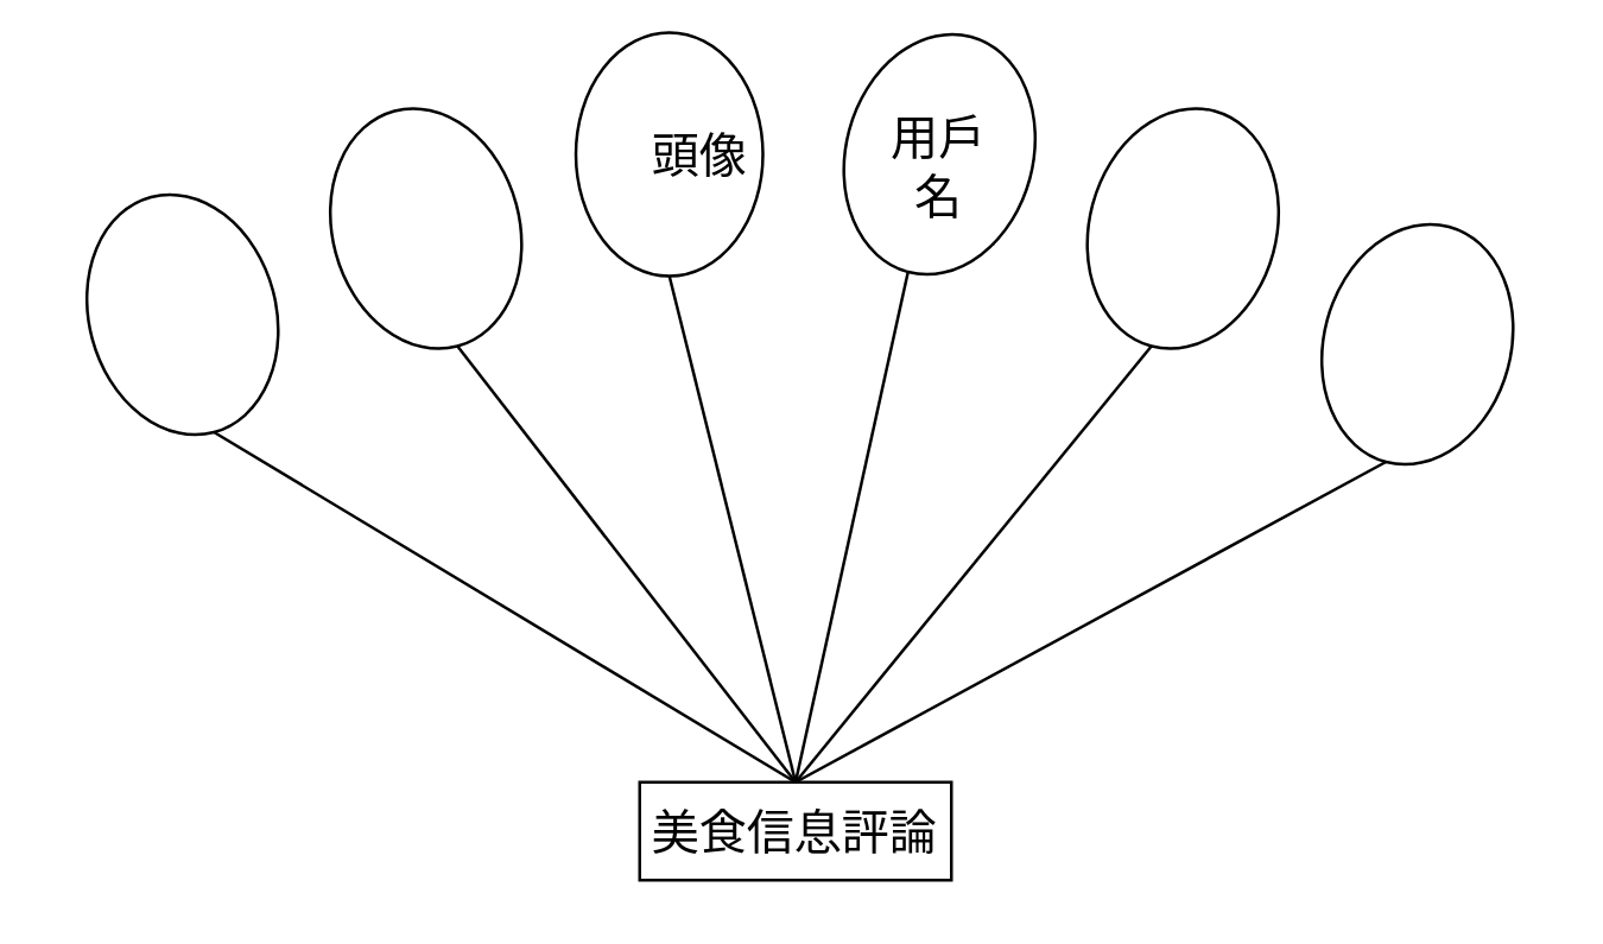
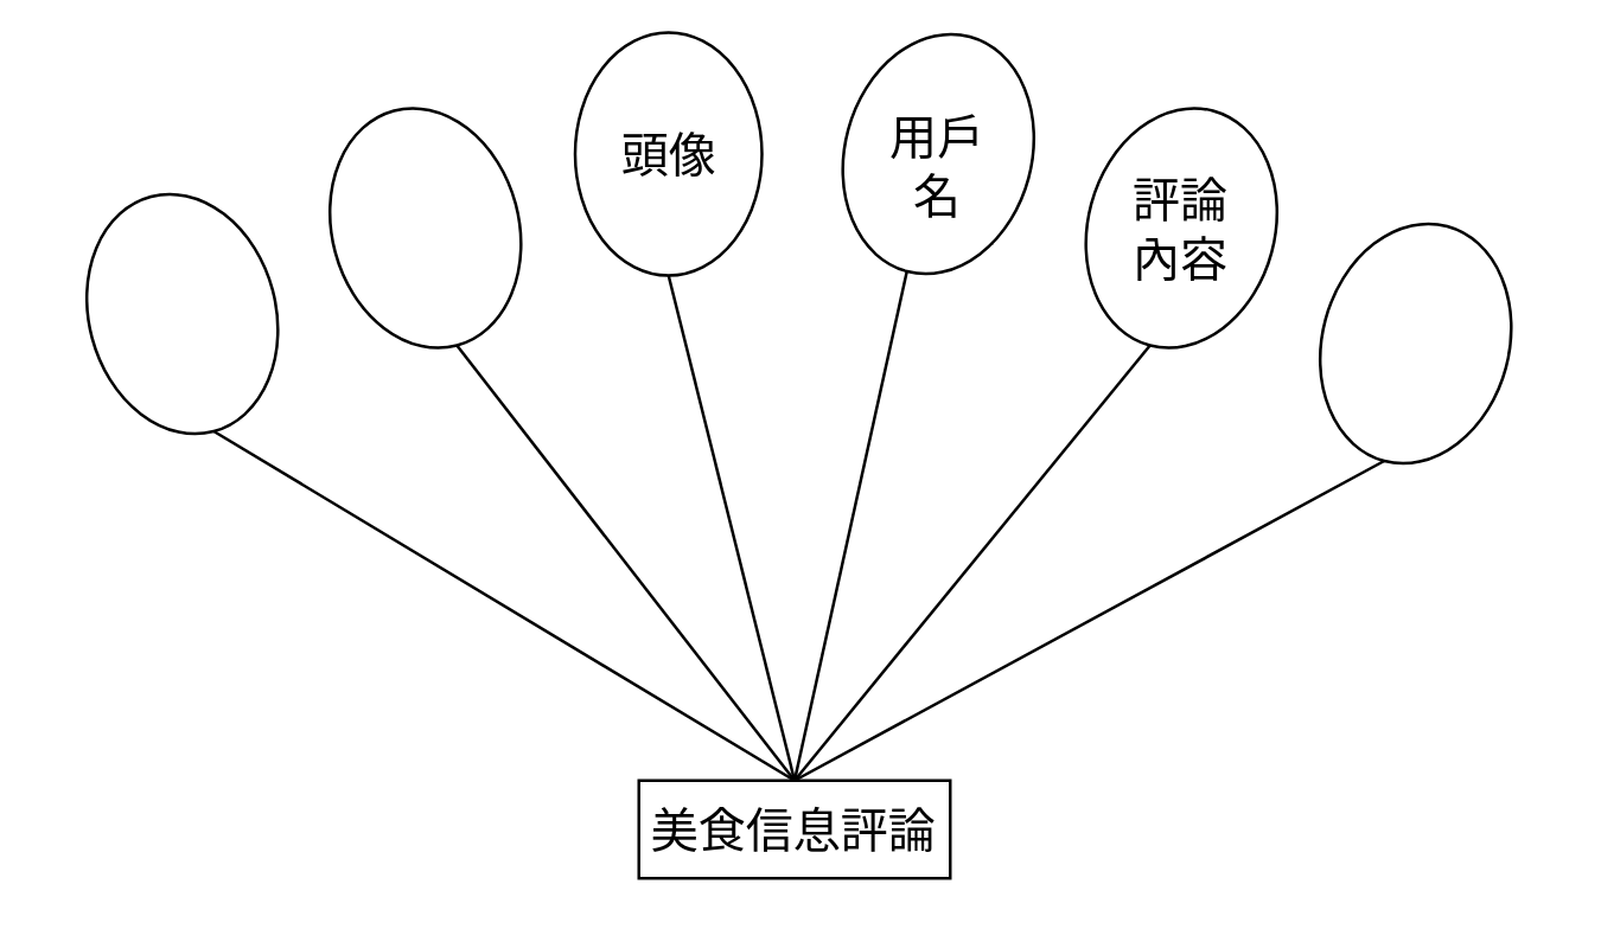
  <mxCell id="0" />
  <mxCell id="1" parent="0" />
  <mxCell id="2" value="美食信息評論" style="whiteSpace=wrap;html=1;fontSize=16;arcSize=23;rounded=0;" vertex="1" parent="1"><mxGeometry x="215" y="263" width="105" height="33" as="geometry" /></mxCell>
  <mxCell id="3" value="" style="ellipse;whiteSpace=wrap;html=1;fontSize=16;rotation=90;" vertex="1" parent="1"><mxGeometry x="184" y="20" width="82" height="63" as="geometry" /></mxCell>
  <mxCell id="4" value="" style="ellipse;whiteSpace=wrap;html=1;fontSize=16;rotation=75;" vertex="1" parent="1"><mxGeometry x="102" y="45" width="82" height="63" as="geometry" /></mxCell>
  <mxCell id="5" value="" style="ellipse;whiteSpace=wrap;html=1;fontSize=16;rotation=75;" vertex="1" parent="1"><mxGeometry x="20" y="74" width="82" height="63" as="geometry" /></mxCell>
  <mxCell id="6" value="" style="ellipse;whiteSpace=wrap;html=1;fontSize=16;rotation=105;" vertex="1" parent="1"><mxGeometry x="357" y="45" width="82" height="63" as="geometry" /></mxCell>
  <mxCell id="7" style="edgeStyle=none;curved=1;rounded=0;orthogonalLoop=1;jettySize=auto;html=1;exitX=1;exitY=0;exitDx=0;exitDy=0;entryX=0.75;entryY=1;entryDx=0;entryDy=0;fontSize=12;startSize=8;endSize=8;" edge="1" parent="1" source="9" target="12"><mxGeometry relative="1" as="geometry" /></mxCell>
  <mxCell id="8" style="edgeStyle=none;curved=1;rounded=0;orthogonalLoop=1;jettySize=auto;html=1;exitX=1;exitY=0.5;exitDx=0;exitDy=0;entryX=0.75;entryY=1;entryDx=0;entryDy=0;fontSize=12;startSize=8;endSize=8;" edge="1" parent="1" source="9" target="12"><mxGeometry relative="1" as="geometry" /></mxCell>
  <mxCell id="9" value="" style="ellipse;whiteSpace=wrap;html=1;fontSize=16;rotation=105;" vertex="1" parent="1"><mxGeometry x="275" y="20" width="82" height="63" as="geometry" /></mxCell>
  <mxCell id="10" value="" style="ellipse;whiteSpace=wrap;html=1;fontSize=16;rotation=105;" vertex="1" parent="1"><mxGeometry x="436" y="84" width="82" height="63" as="geometry" /></mxCell>
- <mxCell id="11" value="頭像" style="text;strokeColor=none;fillColor=none;html=1;align=center;verticalAlign=middle;whiteSpace=wrap;rounded=0;fontSize=16;" vertex="1" parent="1"><mxGeometry x="216.5" y="33.5" width="37" height="36" as="geometry" /></mxCell>
+ <mxCell id="11" value="頭像" style="text;strokeColor=none;fillColor=none;html=1;align=center;verticalAlign=middle;whiteSpace=wrap;rounded=0;fontSize=16;" vertex="1" parent="1"><mxGeometry x="206.5" y="33.5" width="37" height="36" as="geometry" /></mxCell>
  <mxCell id="12" value="用戶名" style="text;strokeColor=none;fillColor=none;html=1;align=center;verticalAlign=middle;whiteSpace=wrap;rounded=0;fontSize=16;" vertex="1" parent="1"><mxGeometry x="296" y="38" width="40" height="35" as="geometry" /></mxCell>
+ <mxCell id="13" value="評論&lt;br&gt;內容" style="text;strokeColor=none;fillColor=none;html=1;align=center;verticalAlign=middle;whiteSpace=wrap;rounded=0;fontSize=16;" vertex="1" parent="1"><mxGeometry x="375" y="56.5" width="46" height="40" as="geometry" /></mxCell>
  <mxCell id="14" value="" style="endArrow=none;html=1;rounded=0;fontSize=12;startSize=8;endSize=8;curved=1;exitX=1;exitY=0.5;exitDx=0;exitDy=0;entryX=0.5;entryY=0;entryDx=0;entryDy=0;" edge="1" parent="1" source="5" target="2"><mxGeometry width="50" height="50" relative="1" as="geometry"><mxPoint x="200" y="217" as="sourcePoint" /><mxPoint x="246" y="167" as="targetPoint" /></mxGeometry></mxCell>
  <mxCell id="15" value="" style="endArrow=none;html=1;rounded=0;fontSize=12;startSize=8;endSize=8;curved=1;exitX=1;exitY=0.5;exitDx=0;exitDy=0;entryX=0.5;entryY=0;entryDx=0;entryDy=0;" edge="1" parent="1" source="4" target="2"><mxGeometry width="50" height="50" relative="1" as="geometry"><mxPoint x="200" y="217" as="sourcePoint" /><mxPoint x="250" y="167" as="targetPoint" /></mxGeometry></mxCell>
  <mxCell id="16" value="" style="endArrow=none;html=1;rounded=0;fontSize=12;startSize=8;endSize=8;curved=1;entryX=1;entryY=0.5;entryDx=0;entryDy=0;exitX=0.5;exitY=0;exitDx=0;exitDy=0;" edge="1" parent="1" source="2" target="3"><mxGeometry width="50" height="50" relative="1" as="geometry"><mxPoint x="200" y="217" as="sourcePoint" /><mxPoint x="250" y="167" as="targetPoint" /></mxGeometry></mxCell>
  <mxCell id="17" value="" style="endArrow=none;html=1;rounded=0;fontSize=12;startSize=8;endSize=8;curved=1;entryX=1;entryY=0.5;entryDx=0;entryDy=0;exitX=0.5;exitY=0;exitDx=0;exitDy=0;" edge="1" parent="1" source="2" target="9"><mxGeometry width="50" height="50" relative="1" as="geometry"><mxPoint x="200" y="217" as="sourcePoint" /><mxPoint x="250" y="167" as="targetPoint" /></mxGeometry></mxCell>
  <mxCell id="18" value="" style="endArrow=none;html=1;rounded=0;fontSize=12;startSize=8;endSize=8;curved=1;entryX=1;entryY=0.5;entryDx=0;entryDy=0;exitX=0.5;exitY=0;exitDx=0;exitDy=0;" edge="1" parent="1" source="2" target="6"><mxGeometry width="50" height="50" relative="1" as="geometry"><mxPoint x="200" y="217" as="sourcePoint" /><mxPoint x="250" y="167" as="targetPoint" /></mxGeometry></mxCell>
  <mxCell id="19" value="" style="endArrow=none;html=1;rounded=0;fontSize=12;startSize=8;endSize=8;curved=1;entryX=1;entryY=0.5;entryDx=0;entryDy=0;exitX=0.5;exitY=0;exitDx=0;exitDy=0;" edge="1" parent="1" source="2" target="10"><mxGeometry width="50" height="50" relative="1" as="geometry"><mxPoint x="200" y="217" as="sourcePoint" /><mxPoint x="250" y="167" as="targetPoint" /></mxGeometry></mxCell>
